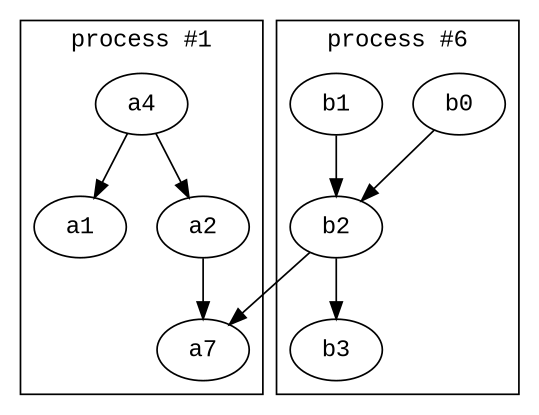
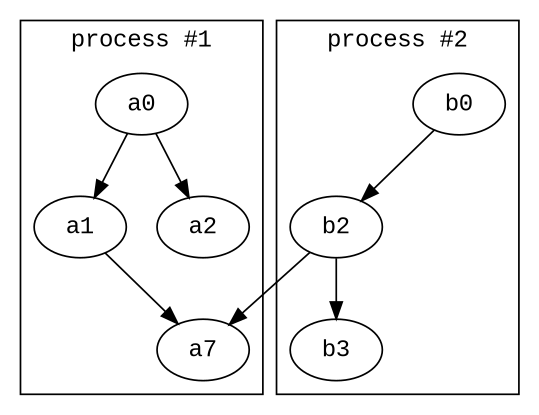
  digraph {
    fontname="Liberation Mono"
    node [fontname="Liberation Mono"]
    edge [fontname="Liberation Mono"]
-   a0 [label=a4]
+   a0
    a1
    a2
    n4 [label=a7]
    b0
-   b1
    b2
    b3
    subgraph cluster_1 {
      label="process #1"
      a0
      a1
      a2
      n4
    }
    subgraph cluster_2 {
-     label="process #6"
+     label="process #2"
      b0
-     b1
      b2
      b3
    }
    a0 -> a1
    a0 -> a2
-   a2 -> n4
+   a1 -> n4
    b0 -> b2
-   b1 -> b2
    b2 -> n4
    b2 -> b3
  }
